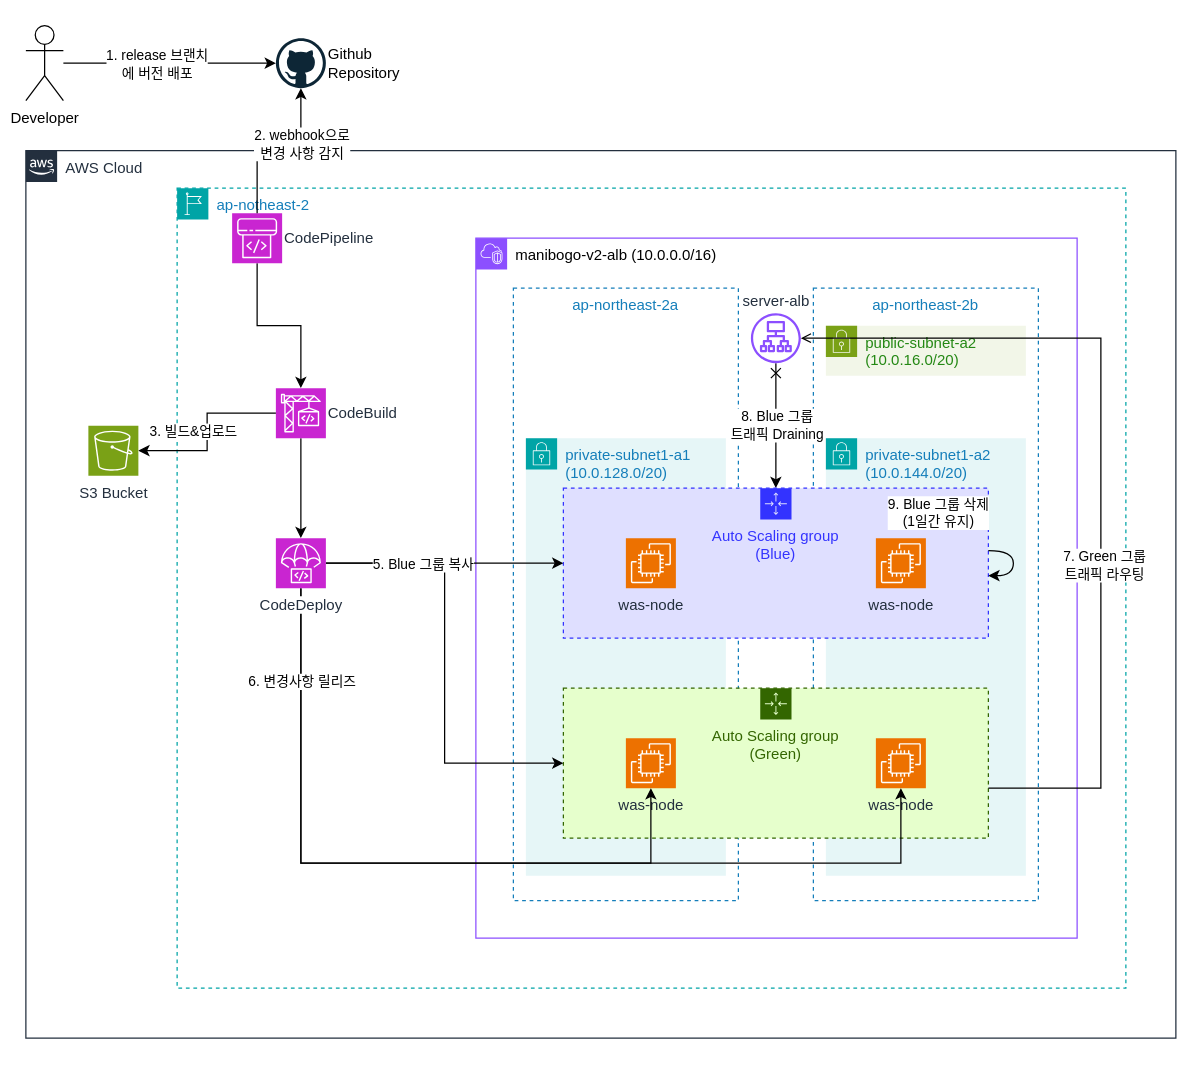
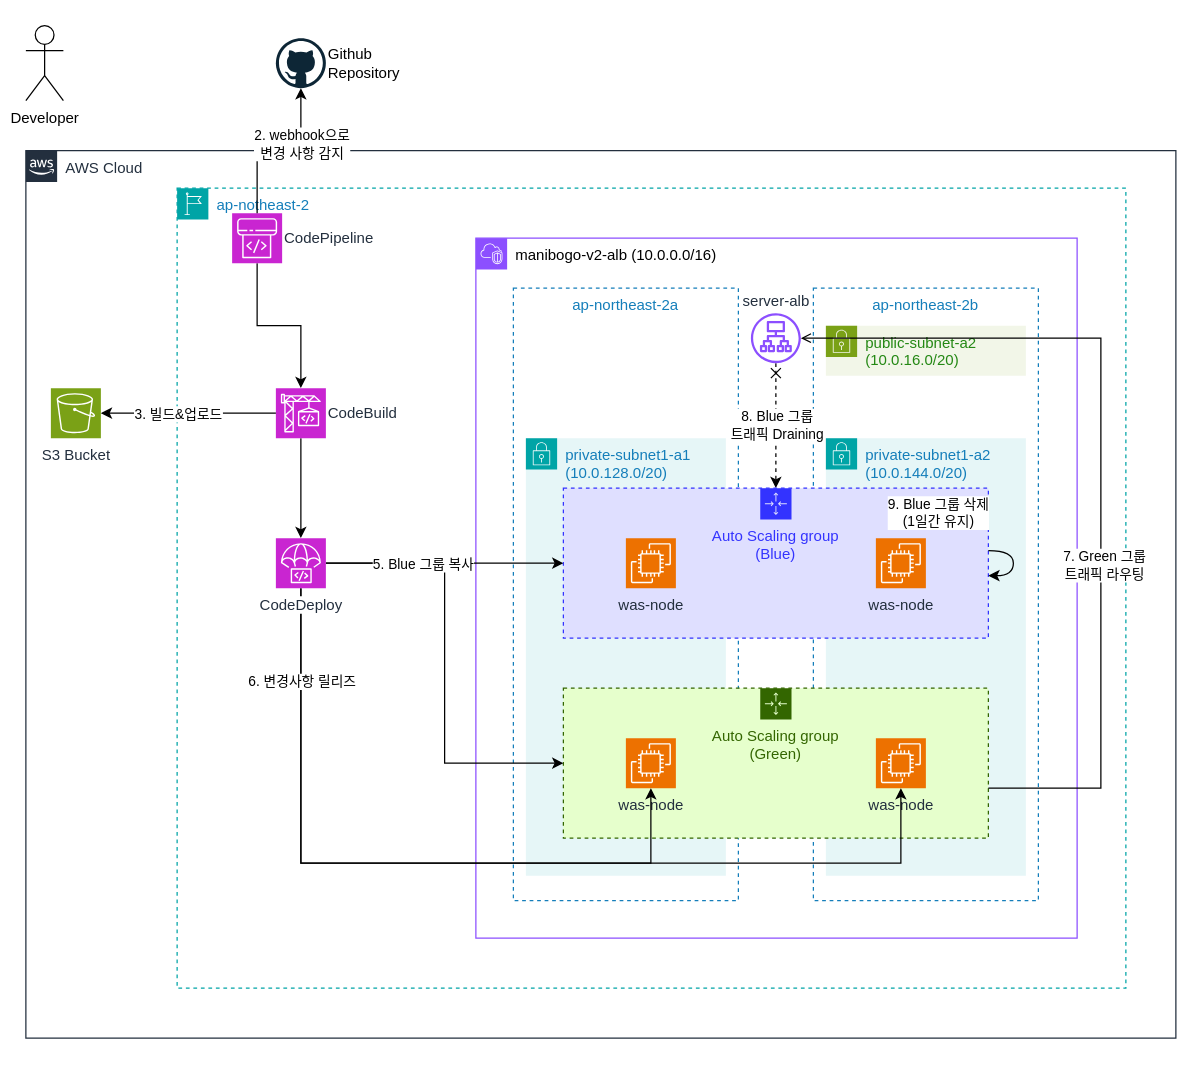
  <mxCell id="0" />
  <mxCell id="1" parent="0" />
- <mxCell id="2" style="edgeStyle=orthogonalEdgeStyle;rounded=0;orthogonalLoop=1;jettySize=auto;html=1;" edge="1" parent="1" source="4" target="5"><mxGeometry relative="1" as="geometry" /></mxCell>
- <mxCell id="3" value="1. release 브랜치&lt;div&gt;에 버전 배포&lt;/div&gt;" style="edgeLabel;html=1;align=center;verticalAlign=middle;resizable=0;points=[];" vertex="1" connectable="0" parent="2"><mxGeometry x="-0.126" y="5" relative="1" as="geometry"><mxPoint y="5" as="offset" /></mxGeometry></mxCell>
  <mxCell id="4" value="Developer" style="shape=umlActor;verticalLabelPosition=bottom;verticalAlign=top;html=1;outlineConnect=0;" vertex="1" parent="1"><mxGeometry x="20" y="20" width="30" height="60" as="geometry" /></mxCell>
  <mxCell id="5" value="Github&lt;div&gt;Repository&lt;/div&gt;" style="dashed=0;outlineConnect=0;html=1;align=left;labelPosition=right;verticalLabelPosition=middle;verticalAlign=middle;shape=mxgraph.weblogos.github" vertex="1" parent="1"><mxGeometry x="220" y="30" width="40" height="40" as="geometry" /></mxCell>
  <mxCell id="6" value="AWS Cloud" style="points=[[0,0],[0.25,0],[0.5,0],[0.75,0],[1,0],[1,0.25],[1,0.5],[1,0.75],[1,1],[0.75,1],[0.5,1],[0.25,1],[0,1],[0,0.75],[0,0.5],[0,0.25]];outlineConnect=0;gradientColor=none;html=1;whiteSpace=wrap;fontSize=12;fontStyle=0;container=1;pointerEvents=0;collapsible=0;recursiveResize=0;shape=mxgraph.aws4.group;grIcon=mxgraph.aws4.group_aws_cloud_alt;strokeColor=#232F3E;fillColor=none;verticalAlign=top;align=left;spacingLeft=30;fontColor=#232F3E;dashed=0;" vertex="1" parent="1"><mxGeometry x="20" y="120" width="920" height="710" as="geometry" /></mxCell>
  <mxCell id="7" value="ap-notheast-2" style="points=[[0,0],[0.25,0],[0.5,0],[0.75,0],[1,0],[1,0.25],[1,0.5],[1,0.75],[1,1],[0.75,1],[0.5,1],[0.25,1],[0,1],[0,0.75],[0,0.5],[0,0.25]];outlineConnect=0;gradientColor=none;html=1;whiteSpace=wrap;fontSize=12;fontStyle=0;container=1;pointerEvents=0;collapsible=0;recursiveResize=0;shape=mxgraph.aws4.group;grIcon=mxgraph.aws4.group_region;strokeColor=#00A4A6;fillColor=none;verticalAlign=top;align=left;spacingLeft=30;fontColor=#147EBA;dashed=1;" vertex="1" parent="6"><mxGeometry x="121" y="30" width="759" height="640" as="geometry" /></mxCell>
  <mxCell id="8" value="&lt;div&gt;&lt;font style=&quot;color: rgb(0, 0, 0);&quot;&gt;manibogo-v2-alb&amp;nbsp;&lt;/font&gt;&lt;span style=&quot;color: rgb(0, 0, 0); background-color: transparent;&quot;&gt;(10.0.0.0/16)&lt;/span&gt;&lt;/div&gt;" style="points=[[0,0],[0.25,0],[0.5,0],[0.75,0],[1,0],[1,0.25],[1,0.5],[1,0.75],[1,1],[0.75,1],[0.5,1],[0.25,1],[0,1],[0,0.75],[0,0.5],[0,0.25]];outlineConnect=0;gradientColor=none;html=1;whiteSpace=wrap;fontSize=12;fontStyle=0;container=1;pointerEvents=0;collapsible=0;recursiveResize=0;shape=mxgraph.aws4.group;grIcon=mxgraph.aws4.group_vpc2;strokeColor=#8C4FFF;fillColor=none;verticalAlign=top;align=left;spacingLeft=30;fontColor=#AAB7B8;dashed=0;" vertex="1" parent="7"><mxGeometry x="239" y="40" width="481" height="560" as="geometry" /></mxCell>
  <mxCell id="9" value="ap-northeast-2a" style="fillColor=none;strokeColor=#147EBA;dashed=1;verticalAlign=top;fontStyle=0;fontColor=#147EBA;whiteSpace=wrap;html=1;" vertex="1" parent="8"><mxGeometry x="30" y="40" width="180" height="490" as="geometry" /></mxCell>
  <mxCell id="10" value="ap-northeast-2b" style="fillColor=none;strokeColor=#147EBA;dashed=1;verticalAlign=top;fontStyle=0;fontColor=#147EBA;whiteSpace=wrap;html=1;" vertex="1" parent="8"><mxGeometry x="270" y="40" width="180" height="490" as="geometry" /></mxCell>
  <mxCell id="11" value="private-subnet1-a1&lt;div&gt;(10.0.128.0/20)&lt;/div&gt;" style="points=[[0,0],[0.25,0],[0.5,0],[0.75,0],[1,0],[1,0.25],[1,0.5],[1,0.75],[1,1],[0.75,1],[0.5,1],[0.25,1],[0,1],[0,0.75],[0,0.5],[0,0.25]];outlineConnect=0;gradientColor=none;html=1;whiteSpace=wrap;fontSize=12;fontStyle=0;container=1;pointerEvents=0;collapsible=0;recursiveResize=0;shape=mxgraph.aws4.group;grIcon=mxgraph.aws4.group_security_group;grStroke=0;strokeColor=#00A4A6;fillColor=#E6F6F7;verticalAlign=top;align=left;spacingLeft=30;fontColor=#147EBA;dashed=0;" vertex="1" parent="8"><mxGeometry x="40" y="160" width="160" height="350" as="geometry" /></mxCell>
  <mxCell id="12" value="private-subnet1-a2&lt;div&gt;(10.0.144.0/20)&lt;/div&gt;" style="points=[[0,0],[0.25,0],[0.5,0],[0.75,0],[1,0],[1,0.25],[1,0.5],[1,0.75],[1,1],[0.75,1],[0.5,1],[0.25,1],[0,1],[0,0.75],[0,0.5],[0,0.25]];outlineConnect=0;gradientColor=none;html=1;whiteSpace=wrap;fontSize=12;fontStyle=0;container=1;pointerEvents=0;collapsible=0;recursiveResize=0;shape=mxgraph.aws4.group;grIcon=mxgraph.aws4.group_security_group;grStroke=0;strokeColor=#00A4A6;fillColor=#E6F6F7;verticalAlign=top;align=left;spacingLeft=30;fontColor=#147EBA;dashed=0;" vertex="1" parent="8"><mxGeometry x="280" y="160" width="160" height="350" as="geometry" /></mxCell>
- <mxCell id="13" style="edgeStyle=orthogonalEdgeStyle;rounded=0;orthogonalLoop=1;jettySize=auto;html=1;startArrow=cross;startFill=0;" edge="1" parent="8" source="15" target="16"><mxGeometry relative="1" as="geometry" /></mxCell>
+ <mxCell id="13" style="edgeStyle=orthogonalEdgeStyle;rounded=0;orthogonalLoop=1;jettySize=auto;html=1;startArrow=cross;startFill=0;dashed=1;" edge="1" parent="8" source="15" target="16"><mxGeometry relative="1" as="geometry" /></mxCell>
  <mxCell id="14" value="8. Blue 그룹&lt;div&gt;트래픽&amp;nbsp;&lt;span style=&quot;background-color: light-dark(#ffffff, var(--ge-dark-color, #121212)); color: light-dark(rgb(0, 0, 0), rgb(255, 255, 255));&quot;&gt;Draining&lt;/span&gt;&lt;/div&gt;" style="edgeLabel;html=1;align=center;verticalAlign=middle;resizable=0;points=[];" vertex="1" connectable="0" parent="13"><mxGeometry x="-0.19" y="1" relative="1" as="geometry"><mxPoint x="-1" y="9" as="offset" /></mxGeometry></mxCell>
  <mxCell id="15" value="server-alb" style="sketch=0;outlineConnect=0;fontColor=#232F3E;gradientColor=none;fillColor=#8C4FFF;strokeColor=none;dashed=0;verticalLabelPosition=top;verticalAlign=bottom;align=center;html=1;fontSize=12;fontStyle=0;aspect=fixed;pointerEvents=1;shape=mxgraph.aws4.application_load_balancer;labelPosition=center;" vertex="1" parent="8"><mxGeometry x="220" y="60" width="40" height="40" as="geometry" /></mxCell>
  <mxCell id="16" value="Auto Scaling group&lt;div&gt;(Blue)&lt;/div&gt;" style="points=[[0,0],[0.25,0],[0.5,0],[0.75,0],[1,0],[1,0.25],[1,0.5],[1,0.75],[1,1],[0.75,1],[0.5,1],[0.25,1],[0,1],[0,0.75],[0,0.5],[0,0.25]];outlineConnect=0;gradientColor=none;html=1;whiteSpace=wrap;fontSize=12;fontStyle=0;container=1;pointerEvents=0;collapsible=0;recursiveResize=0;shape=mxgraph.aws4.groupCenter;grIcon=mxgraph.aws4.group_auto_scaling_group;grStroke=1;strokeColor=#3333FF;fillColor=#DFDFFF;verticalAlign=top;align=center;fontColor=#3333FF;dashed=1;spacingTop=25;" vertex="1" parent="8"><mxGeometry x="70" y="200" width="340" height="120" as="geometry" /></mxCell>
  <mxCell id="17" value="was-node" style="sketch=0;points=[[0,0,0],[0.25,0,0],[0.5,0,0],[0.75,0,0],[1,0,0],[0,1,0],[0.25,1,0],[0.5,1,0],[0.75,1,0],[1,1,0],[0,0.25,0],[0,0.5,0],[0,0.75,0],[1,0.25,0],[1,0.5,0],[1,0.75,0]];outlineConnect=0;fontColor=#232F3E;fillColor=#ED7100;strokeColor=#ffffff;dashed=0;verticalLabelPosition=bottom;verticalAlign=top;align=center;html=1;fontSize=12;fontStyle=0;aspect=fixed;shape=mxgraph.aws4.resourceIcon;resIcon=mxgraph.aws4.ec2;" vertex="1" parent="16"><mxGeometry x="50" y="40" width="40" height="40" as="geometry" /></mxCell>
  <mxCell id="18" value="was-node" style="sketch=0;points=[[0,0,0],[0.25,0,0],[0.5,0,0],[0.75,0,0],[1,0,0],[0,1,0],[0.25,1,0],[0.5,1,0],[0.75,1,0],[1,1,0],[0,0.25,0],[0,0.5,0],[0,0.75,0],[1,0.25,0],[1,0.5,0],[1,0.75,0]];outlineConnect=0;fontColor=#232F3E;fillColor=#ED7100;strokeColor=#ffffff;dashed=0;verticalLabelPosition=bottom;verticalAlign=top;align=center;html=1;fontSize=12;fontStyle=0;aspect=fixed;shape=mxgraph.aws4.resourceIcon;resIcon=mxgraph.aws4.ec2;" vertex="1" parent="16"><mxGeometry x="250" y="40" width="40" height="40" as="geometry" /></mxCell>
  <mxCell id="19" value="Auto Scaling group&lt;div&gt;(Green)&lt;/div&gt;" style="points=[[0,0],[0.25,0],[0.5,0],[0.75,0],[1,0],[1,0.25],[1,0.5],[1,0.75],[1,1],[0.75,1],[0.5,1],[0.25,1],[0,1],[0,0.75],[0,0.5],[0,0.25]];outlineConnect=0;gradientColor=none;html=1;whiteSpace=wrap;fontSize=12;fontStyle=0;container=1;pointerEvents=0;collapsible=0;recursiveResize=0;shape=mxgraph.aws4.groupCenter;grIcon=mxgraph.aws4.group_auto_scaling_group;grStroke=1;strokeColor=#336600;fillColor=#E6FFCC;verticalAlign=top;align=center;fontColor=#336600;dashed=1;spacingTop=25;" vertex="1" parent="8"><mxGeometry x="70" y="360" width="340" height="120" as="geometry" /></mxCell>
  <mxCell id="20" value="was-node" style="sketch=0;points=[[0,0,0],[0.25,0,0],[0.5,0,0],[0.75,0,0],[1,0,0],[0,1,0],[0.25,1,0],[0.5,1,0],[0.75,1,0],[1,1,0],[0,0.25,0],[0,0.5,0],[0,0.75,0],[1,0.25,0],[1,0.5,0],[1,0.75,0]];outlineConnect=0;fontColor=#232F3E;fillColor=#ED7100;strokeColor=#ffffff;dashed=0;verticalLabelPosition=bottom;verticalAlign=top;align=center;html=1;fontSize=12;fontStyle=0;aspect=fixed;shape=mxgraph.aws4.resourceIcon;resIcon=mxgraph.aws4.ec2;" vertex="1" parent="19"><mxGeometry x="50" y="40" width="40" height="40" as="geometry" /></mxCell>
  <mxCell id="21" value="was-node" style="sketch=0;points=[[0,0,0],[0.25,0,0],[0.5,0,0],[0.75,0,0],[1,0,0],[0,1,0],[0.25,1,0],[0.5,1,0],[0.75,1,0],[1,1,0],[0,0.25,0],[0,0.5,0],[0,0.75,0],[1,0.25,0],[1,0.5,0],[1,0.75,0]];outlineConnect=0;fontColor=#232F3E;fillColor=#ED7100;strokeColor=#ffffff;dashed=0;verticalLabelPosition=bottom;verticalAlign=top;align=center;html=1;fontSize=12;fontStyle=0;aspect=fixed;shape=mxgraph.aws4.resourceIcon;resIcon=mxgraph.aws4.ec2;" vertex="1" parent="19"><mxGeometry x="250" y="40" width="40" height="40" as="geometry" /></mxCell>
  <mxCell id="22" value="public-subnet-a2&amp;nbsp;&lt;div&gt;(10.0.16.0/20)&lt;/div&gt;" style="points=[[0,0],[0.25,0],[0.5,0],[0.75,0],[1,0],[1,0.25],[1,0.5],[1,0.75],[1,1],[0.75,1],[0.5,1],[0.25,1],[0,1],[0,0.75],[0,0.5],[0,0.25]];outlineConnect=0;gradientColor=none;html=1;whiteSpace=wrap;fontSize=12;fontStyle=0;container=1;pointerEvents=0;collapsible=0;recursiveResize=0;shape=mxgraph.aws4.group;grIcon=mxgraph.aws4.group_security_group;grStroke=0;strokeColor=#7AA116;fillColor=#F2F6E8;verticalAlign=top;align=left;spacingLeft=30;fontColor=#248814;dashed=0;" vertex="1" parent="8"><mxGeometry x="280" y="70" width="160" height="40" as="geometry" /></mxCell>
  <mxCell id="23" style="edgeStyle=orthogonalEdgeStyle;rounded=0;orthogonalLoop=1;jettySize=auto;html=1;endArrow=open;" edge="1" parent="8" source="19" target="15"><mxGeometry relative="1" as="geometry"><Array as="points"><mxPoint x="500" y="440" /><mxPoint x="500" y="80" /></Array></mxGeometry></mxCell>
  <mxCell id="24" value="7. Green 그룹&lt;div&gt;트래픽 라우팅&lt;/div&gt;" style="edgeLabel;html=1;align=center;verticalAlign=middle;resizable=0;points=[];" vertex="1" connectable="0" parent="23"><mxGeometry x="-0.22" y="-2" relative="1" as="geometry"><mxPoint as="offset" /></mxGeometry></mxCell>
  <mxCell id="25" value="9. Blue 그룹 삭제&lt;div&gt;(1일간 유지)&lt;/div&gt;" style="edgeStyle=orthogonalEdgeStyle;rounded=0;orthogonalLoop=1;jettySize=auto;html=1;curved=1;elbow=vertical;" edge="1" parent="8" source="16" target="16"><mxGeometry x="-1" y="50" relative="1" as="geometry"><mxPoint x="-40" y="20" as="offset" /></mxGeometry></mxCell>
  <mxCell id="26" style="edgeStyle=orthogonalEdgeStyle;rounded=0;orthogonalLoop=1;jettySize=auto;html=1;" edge="1" parent="7" source="36" target="20"><mxGeometry relative="1" as="geometry"><Array as="points"><mxPoint x="99" y="540" /><mxPoint x="379" y="540" /></Array></mxGeometry></mxCell>
  <mxCell id="27" style="edgeStyle=orthogonalEdgeStyle;rounded=0;orthogonalLoop=1;jettySize=auto;html=1;" edge="1" parent="7" source="36" target="21"><mxGeometry relative="1" as="geometry"><Array as="points"><mxPoint x="99" y="540" /><mxPoint x="579" y="540" /></Array></mxGeometry></mxCell>
  <mxCell id="28" value="6. 변경사항 릴리즈" style="edgeLabel;html=1;align=center;verticalAlign=middle;resizable=0;points=[];" vertex="1" connectable="0" parent="27"><mxGeometry x="-0.864" relative="1" as="geometry"><mxPoint y="22" as="offset" /></mxGeometry></mxCell>
  <mxCell id="29" style="edgeStyle=orthogonalEdgeStyle;rounded=0;orthogonalLoop=1;jettySize=auto;html=1;" edge="1" parent="7" source="30" target="32"><mxGeometry relative="1" as="geometry" /></mxCell>
  <mxCell id="30" value="CodePipeline" style="sketch=0;points=[[0,0,0],[0.25,0,0],[0.5,0,0],[0.75,0,0],[1,0,0],[0,1,0],[0.25,1,0],[0.5,1,0],[0.75,1,0],[1,1,0],[0,0.25,0],[0,0.5,0],[0,0.75,0],[1,0.25,0],[1,0.5,0],[1,0.75,0]];outlineConnect=0;fontColor=#232F3E;fillColor=#C925D1;strokeColor=#ffffff;dashed=0;verticalLabelPosition=middle;verticalAlign=middle;align=left;html=1;fontSize=12;fontStyle=0;aspect=fixed;shape=mxgraph.aws4.resourceIcon;resIcon=mxgraph.aws4.codepipeline;labelPosition=right;" vertex="1" parent="7"><mxGeometry x="44" y="20" width="40" height="40" as="geometry" /></mxCell>
  <mxCell id="31" style="edgeStyle=orthogonalEdgeStyle;rounded=0;orthogonalLoop=1;jettySize=auto;html=1;" edge="1" parent="7" source="32" target="36"><mxGeometry relative="1" as="geometry" /></mxCell>
  <mxCell id="32" value="CodeBuild" style="sketch=0;points=[[0,0,0],[0.25,0,0],[0.5,0,0],[0.75,0,0],[1,0,0],[0,1,0],[0.25,1,0],[0.5,1,0],[0.75,1,0],[1,1,0],[0,0.25,0],[0,0.5,0],[0,0.75,0],[1,0.25,0],[1,0.5,0],[1,0.75,0]];outlineConnect=0;fontColor=#232F3E;fillColor=#C925D1;strokeColor=#ffffff;dashed=0;verticalLabelPosition=middle;verticalAlign=middle;align=left;html=1;fontSize=12;fontStyle=0;aspect=fixed;shape=mxgraph.aws4.resourceIcon;resIcon=mxgraph.aws4.codebuild;labelPosition=right;" vertex="1" parent="7"><mxGeometry x="79" y="160" width="40" height="40" as="geometry" /></mxCell>
  <mxCell id="33" style="edgeStyle=orthogonalEdgeStyle;rounded=0;orthogonalLoop=1;jettySize=auto;html=1;" edge="1" parent="7" source="36" target="16"><mxGeometry relative="1" as="geometry" /></mxCell>
  <mxCell id="34" style="edgeStyle=orthogonalEdgeStyle;rounded=0;orthogonalLoop=1;jettySize=auto;html=1;" edge="1" parent="7" source="36" target="19"><mxGeometry relative="1" as="geometry"><Array as="points"><mxPoint x="214" y="300" /><mxPoint x="214" y="460" /></Array></mxGeometry></mxCell>
  <mxCell id="35" value="5. Blue 그룹 복사" style="edgeLabel;html=1;align=center;verticalAlign=middle;resizable=0;points=[];" vertex="1" connectable="0" parent="34"><mxGeometry x="-0.785" y="4" relative="1" as="geometry"><mxPoint x="39" y="4" as="offset" /></mxGeometry></mxCell>
  <mxCell id="36" value="CodeDeploy" style="sketch=0;points=[[0,0,0],[0.25,0,0],[0.5,0,0],[0.75,0,0],[1,0,0],[0,1,0],[0.25,1,0],[0.5,1,0],[0.75,1,0],[1,1,0],[0,0.25,0],[0,0.5,0],[0,0.75,0],[1,0.25,0],[1,0.5,0],[1,0.75,0]];outlineConnect=0;fontColor=#232F3E;fillColor=#C925D1;strokeColor=#ffffff;dashed=0;verticalLabelPosition=bottom;verticalAlign=top;align=center;html=1;fontSize=12;fontStyle=0;aspect=fixed;shape=mxgraph.aws4.resourceIcon;resIcon=mxgraph.aws4.codedeploy;labelPosition=center;labelBackgroundColor=default;" vertex="1" parent="7"><mxGeometry x="79" y="280" width="40" height="40" as="geometry" /></mxCell>
- <mxCell id="37" value="S3&amp;nbsp;&lt;span style=&quot;background-color: transparent; color: light-dark(rgb(35, 47, 62), rgb(189, 199, 212));&quot;&gt;Bucket&lt;/span&gt;" style="sketch=0;points=[[0,0,0],[0.25,0,0],[0.5,0,0],[0.75,0,0],[1,0,0],[0,1,0],[0.25,1,0],[0.5,1,0],[0.75,1,0],[1,1,0],[0,0.25,0],[0,0.5,0],[0,0.75,0],[1,0.25,0],[1,0.5,0],[1,0.75,0]];outlineConnect=0;fontColor=#232F3E;fillColor=#7AA116;strokeColor=#ffffff;dashed=0;verticalLabelPosition=bottom;verticalAlign=top;align=center;html=1;fontSize=12;fontStyle=0;aspect=fixed;shape=mxgraph.aws4.resourceIcon;resIcon=mxgraph.aws4.s3;labelPosition=center;" vertex="1" parent="6"><mxGeometry x="50" y="220" width="40" height="40" as="geometry" /></mxCell>
+ <mxCell id="37" value="S3&amp;nbsp;&lt;span style=&quot;background-color: transparent; color: light-dark(rgb(35, 47, 62), rgb(189, 199, 212));&quot;&gt;Bucket&lt;/span&gt;" style="sketch=0;points=[[0,0,0],[0.25,0,0],[0.5,0,0],[0.75,0,0],[1,0,0],[0,1,0],[0.25,1,0],[0.5,1,0],[0.75,1,0],[1,1,0],[0,0.25,0],[0,0.5,0],[0,0.75,0],[1,0.25,0],[1,0.5,0],[1,0.75,0]];outlineConnect=0;fontColor=#232F3E;fillColor=#7AA116;strokeColor=#ffffff;dashed=0;verticalLabelPosition=bottom;verticalAlign=top;align=center;html=1;fontSize=12;fontStyle=0;aspect=fixed;shape=mxgraph.aws4.resourceIcon;resIcon=mxgraph.aws4.s3;labelPosition=center;" vertex="1" parent="6"><mxGeometry x="20" y="190" width="40" height="40" as="geometry" /></mxCell>
  <mxCell id="38" style="edgeStyle=orthogonalEdgeStyle;rounded=0;orthogonalLoop=1;jettySize=auto;html=1;" edge="1" parent="6" source="32" target="37"><mxGeometry relative="1" as="geometry" /></mxCell>
  <mxCell id="39" value="3. 빌드&amp;amp;&lt;span style=&quot;background-color: light-dark(#ffffff, var(--ge-dark-color, #121212)); color: light-dark(rgb(0, 0, 0), rgb(255, 255, 255));&quot;&gt;업로드&lt;/span&gt;" style="edgeLabel;html=1;align=center;verticalAlign=middle;resizable=0;points=[];" vertex="1" connectable="0" parent="38"><mxGeometry x="-0.033" y="-1" relative="1" as="geometry"><mxPoint x="-11" y="1" as="offset" /></mxGeometry></mxCell>
  <mxCell id="40" style="edgeStyle=orthogonalEdgeStyle;rounded=0;orthogonalLoop=1;jettySize=auto;html=1;" edge="1" parent="1" source="30" target="5"><mxGeometry relative="1" as="geometry" /></mxCell>
  <mxCell id="41" value="2. webhook으로&lt;div&gt;변경 사항 감지&lt;/div&gt;" style="edgeLabel;html=1;align=center;verticalAlign=middle;resizable=0;points=[];" vertex="1" connectable="0" parent="40"><mxGeometry x="0.49" relative="1" as="geometry"><mxPoint y="10" as="offset" /></mxGeometry></mxCell>
